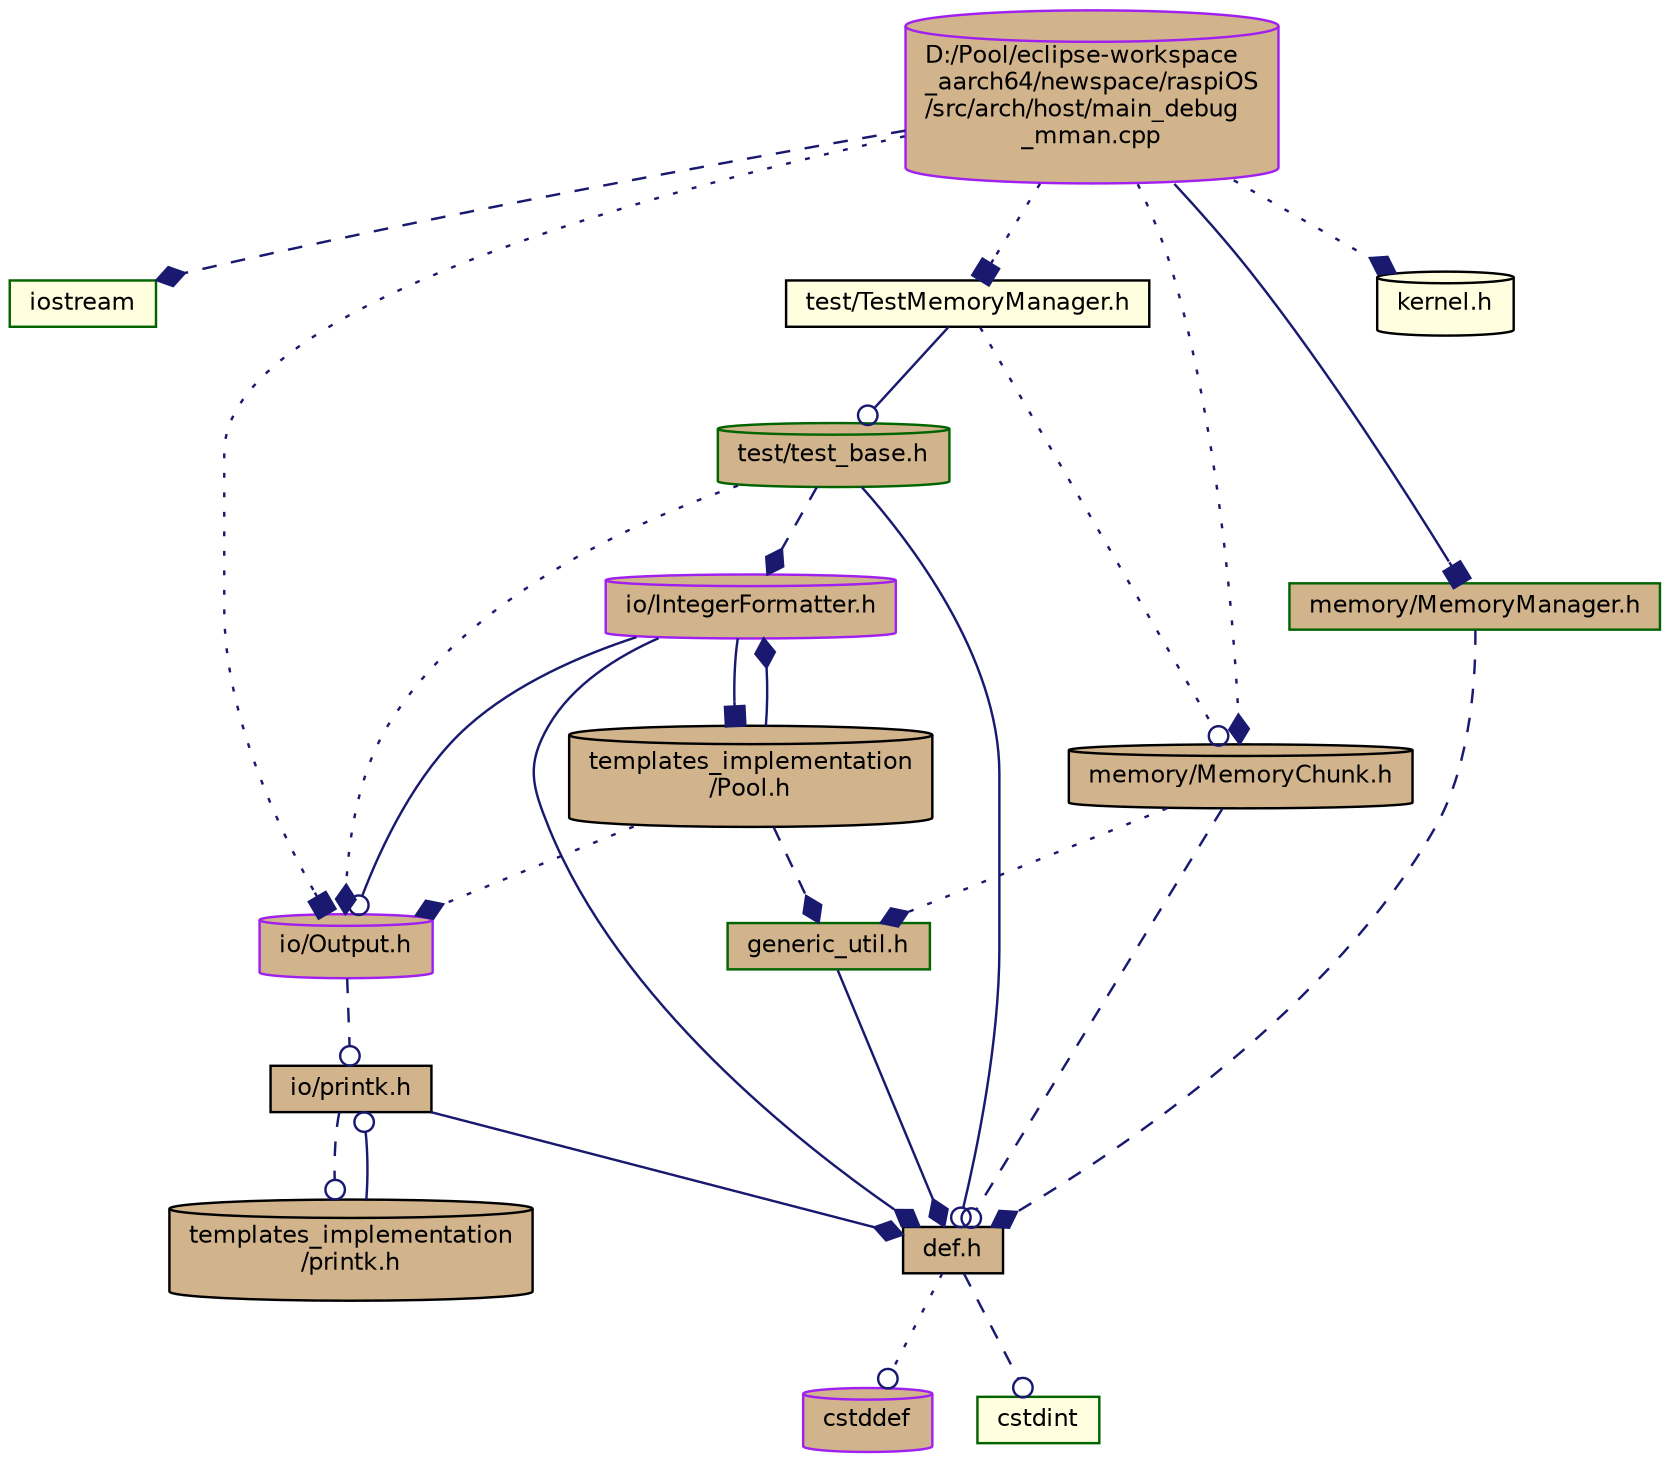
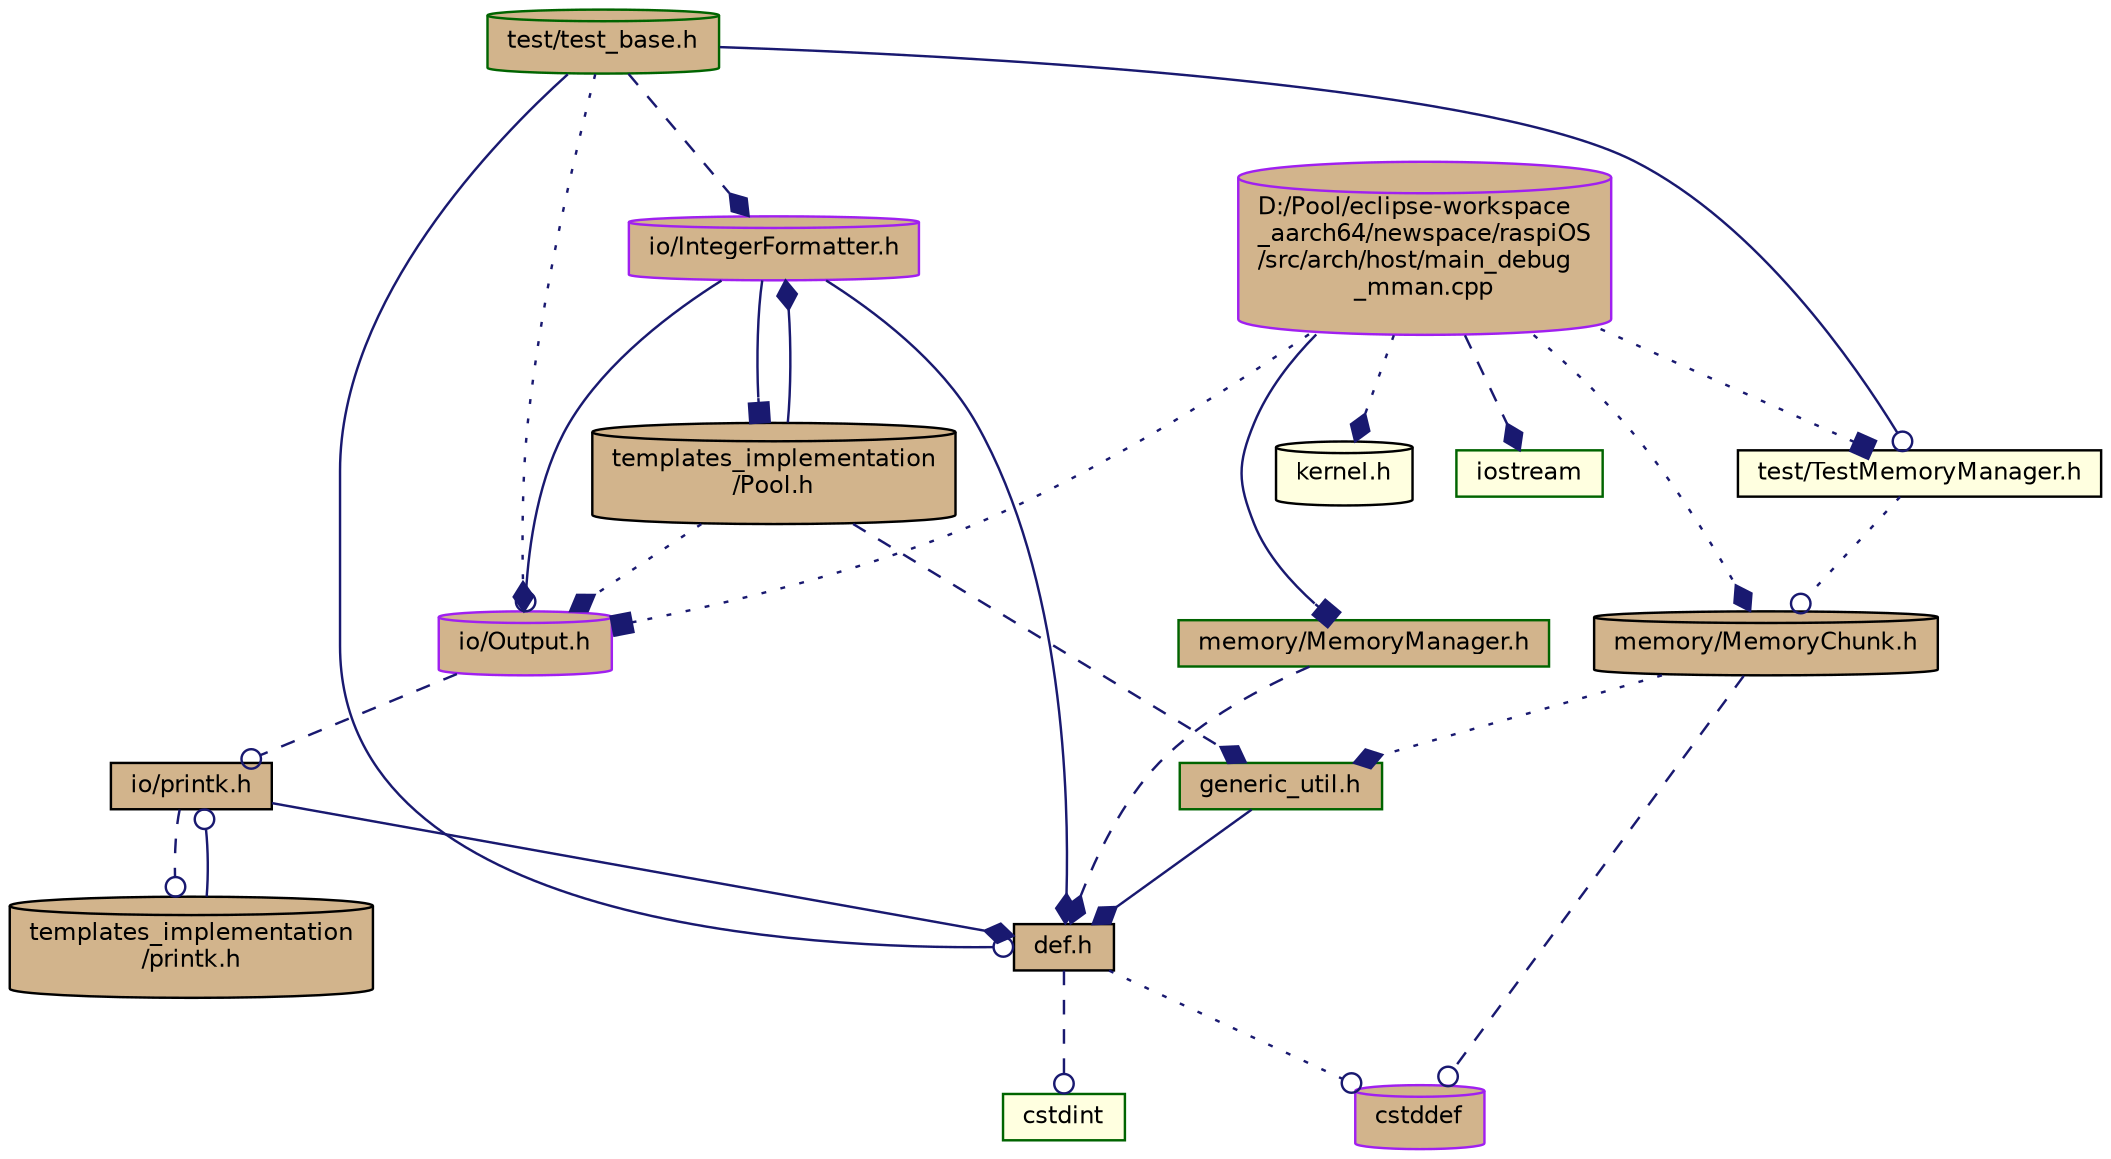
  digraph {
    node [color=black fillcolor=tan fontname=Helvetica fontsize=10 shape=cylinder style=filled]
    edge [arrowhead=diamond color=midnightblue fontname=Helvetica fontsize=10 labelfontname=Helvetica labelfontsize=10 style=solid]
    n1 [color=purple fontcolor=black height=0.2 label="D:/Pool/eclipse-workspace\l_aarch64/newspace/raspiOS\l/src/arch/host/main_debug\l_mman.cpp" width=0.4]
    n2 [color=darkgreen fillcolor=lightyellow height=0.2 label=iostream shape=box width=0.4]
    n3 [height=0.2 label="memory/MemoryChunk.h" width=0.4]
    n4 [color=darkgreen height=0.2 label="memory/MemoryManager.h" shape=box width=0.4]
    n5 [fillcolor=lightyellow height=0.2 label="test/TestMemoryManager.h" shape=box width=0.4]
    n6 [color=purple height=0.2 label="io/Output.h" width=0.4]
    n7 [fillcolor=lightyellow height=0.2 label="kernel.h" width=0.4]
    n8 [height=0.2 label="def.h" shape=box width=0.4]
    n9 [color=darkgreen height=0.2 label="generic_util.h" shape=box width=0.4]
    n10 [color=darkgreen height=0.2 label="test/test_base.h" width=0.4]
    n11 [height=0.2 label="io/printk.h" shape=box width=0.4]
    n12 [color=purple height=0.2 label=cstddef width=0.4]
    n13 [color=darkgreen fillcolor=lightyellow height=0.2 label=cstdint shape=box width=0.4]
    n14 [color=purple height=0.2 label="io/IntegerFormatter.h" width=0.4]
    n15 [height=0.2 label="templates_implementation\l/Pool.h" width=0.4]
    n16 [height=0.2 label="templates_implementation\l/printk.h" width=0.4]
    n1 -> n2 [style=dashed]
    n1 -> n3 [style=dotted]
    n1 -> n4 [arrowhead=box]
    n1 -> n5 [arrowhead=box style=dotted]
    n1 -> n6 [arrowhead=box style=dotted]
    n1 -> n7 [style=dotted]
-   n3 -> n8 [arrowhead=odot style=dashed]
+   n3 -> n12 [arrowhead=odot style=dashed]
    n3 -> n9 [style=dotted]
    n4 -> n8 [style=dashed]
    n5 -> n3 [arrowhead=odot style=dotted]
-   n5 -> n10 [arrowhead=odot]
+   n10 -> n5 [arrowhead=odot]
    n6 -> n11 [arrowhead=odot style=dashed]
    n8 -> n12 [arrowhead=odot style=dotted]
    n8 -> n13 [arrowhead=odot style=dashed]
    n9 -> n8
    n10 -> n6 [style=dotted]
    n10 -> n8 [arrowhead=odot]
    n10 -> n14 [style=dashed]
    n11 -> n8
    n11 -> n16 [arrowhead=odot style=dashed]
    n14 -> n6 [arrowhead=odot]
    n14 -> n8
    n14 -> n15 [arrowhead=box]
    n15 -> n6 [style=dotted]
    n15 -> n9 [style=dashed]
    n15 -> n14
    n16 -> n11 [arrowhead=odot]
  }
